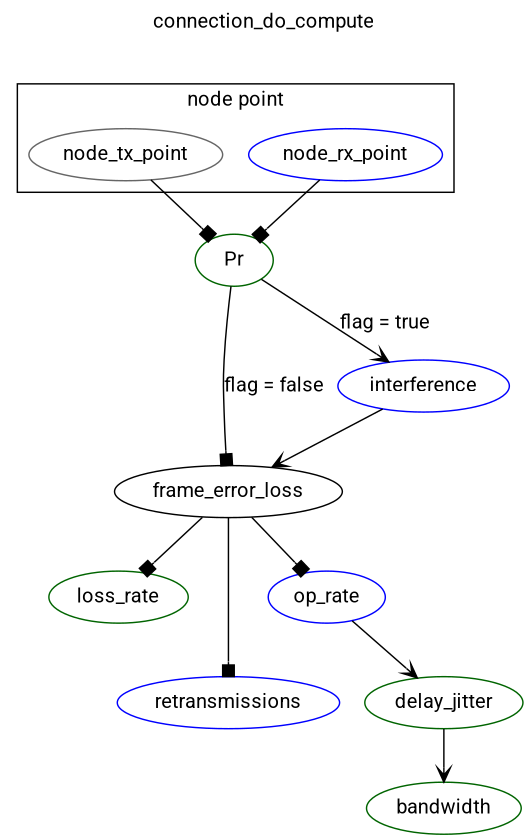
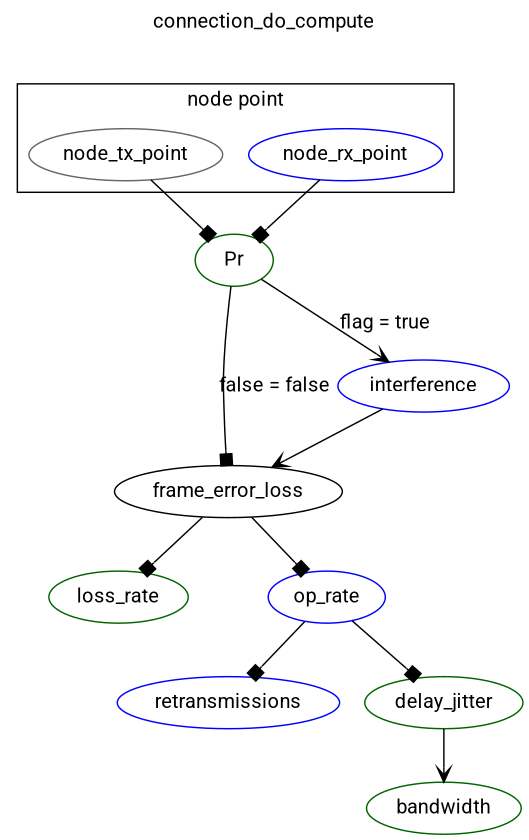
  digraph {
    fontname=Roboto
    label=connection_do_compute
    labelloc=t
    node [color=blue fontname=Roboto]
    edge [arrowhead=box fontname=Roboto]
    node_tx_point [color=gray40]
    node_rx_point
    Pr [color=darkgreen]
    n4 [color=black label=frame_error_loss]
    interference
    loss_rate [color=darkgreen]
    retransmissions
    op_rate
    delay_jitter [color=darkgreen]
    bandwidth [color=darkgreen]
    subgraph cluster_1 {
      fillcolor="#ababab"
      label="node point"
      node_tx_point
      node_rx_point
    }
    node_tx_point -> Pr
    node_rx_point -> Pr
-   Pr -> n4 [label="flag = false"]
+   Pr -> n4 [label="false = false"]
    Pr -> interference [arrowhead=vee label="flag = true"]
    n4 -> loss_rate
-   n4 -> retransmissions
+   op_rate -> retransmissions
    n4 -> op_rate
    interference -> n4 [arrowhead=vee]
-   op_rate -> delay_jitter [arrowhead=vee]
+   op_rate -> delay_jitter
    delay_jitter -> bandwidth [arrowhead=vee]
  }
